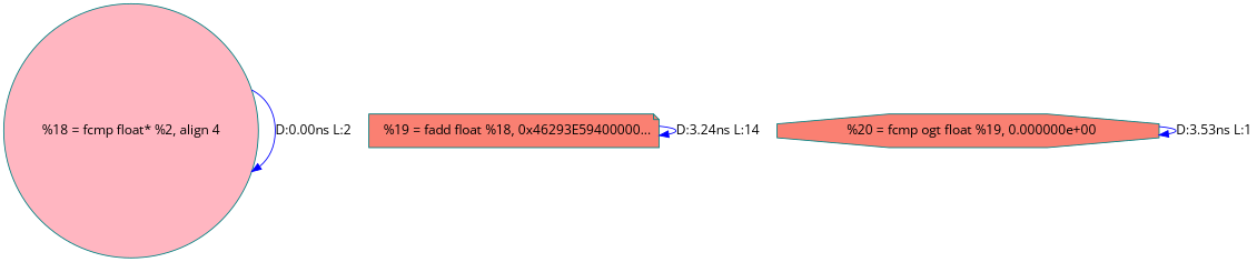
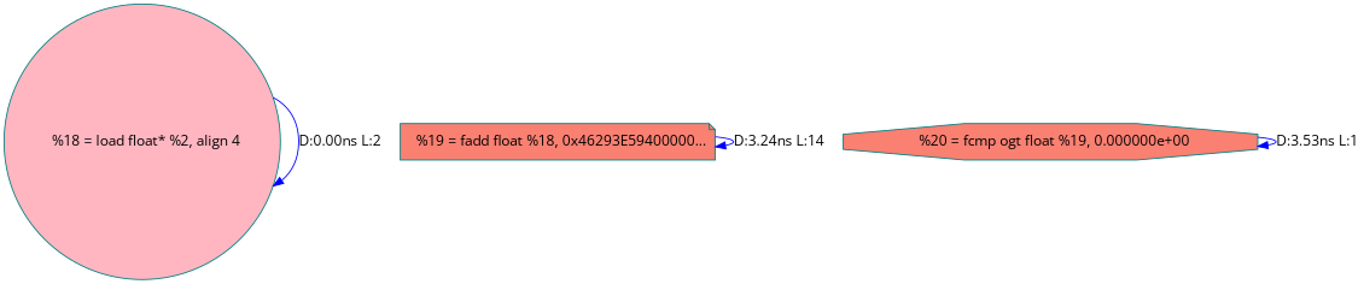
  digraph {
    fontname="Open Sans"
    node [style=filled fillcolor=salmon color=teal fontname="Open Sans"]
    edge [color=blue fontname="Open Sans"]
-   n1 [label="%18 = fcmp float* %2, align 4" fillcolor=lightpink shape=circle]
+   n1 [label="  %18 = load float* %2, align 4" fillcolor=lightpink shape=circle]
    n2 [label="  %19 = fadd float %18, 0x46293E59400000..." shape=note]
    n3 [label="  %20 = fcmp ogt float %19, 0.000000e+00" shape=octagon]
    n1 -> n1 [label="D:0.00ns L:2"]
    n2 -> n2 [label="D:3.24ns L:14"]
    n3 -> n3 [label="D:3.53ns L:1"]
  }
